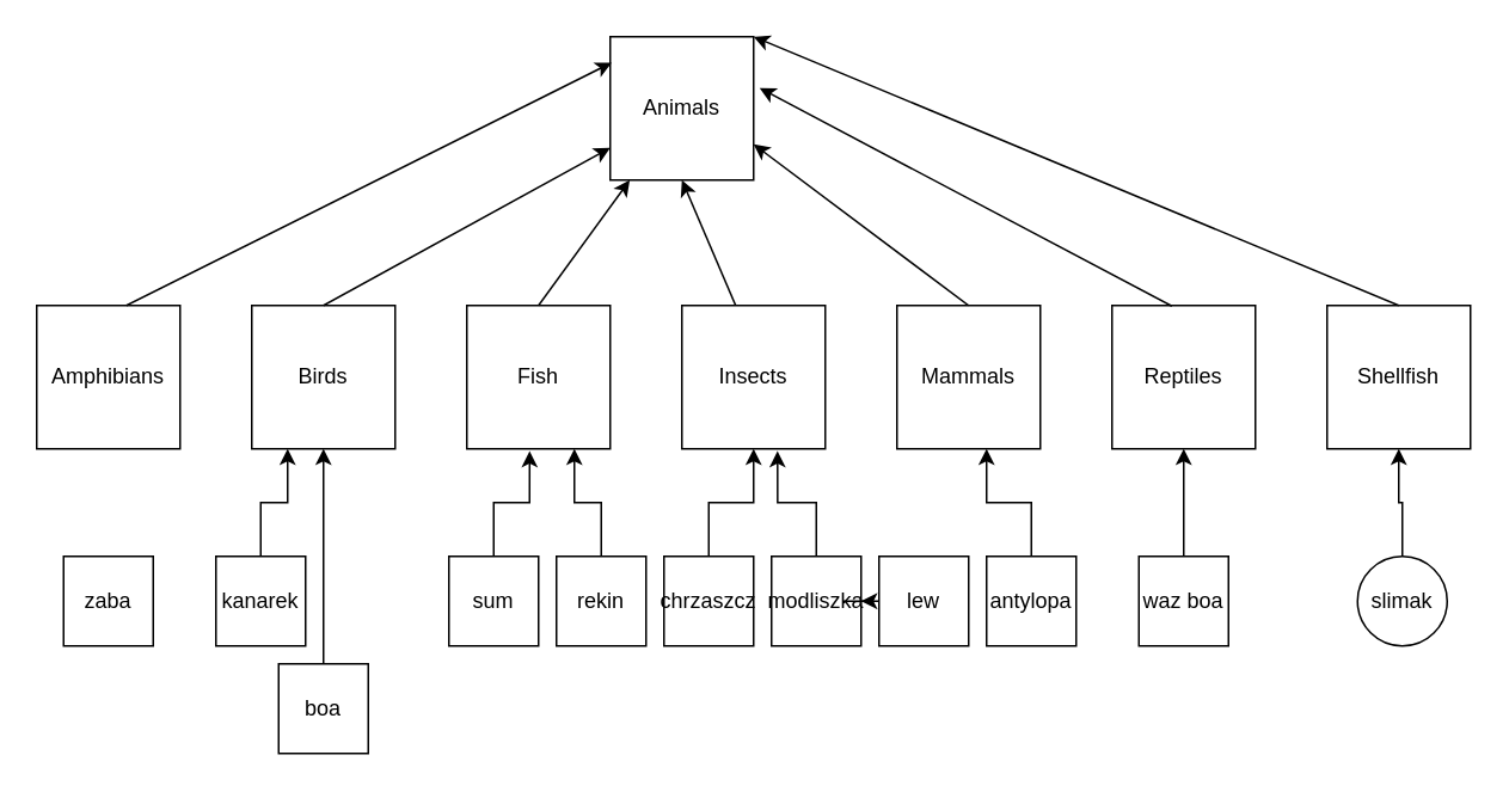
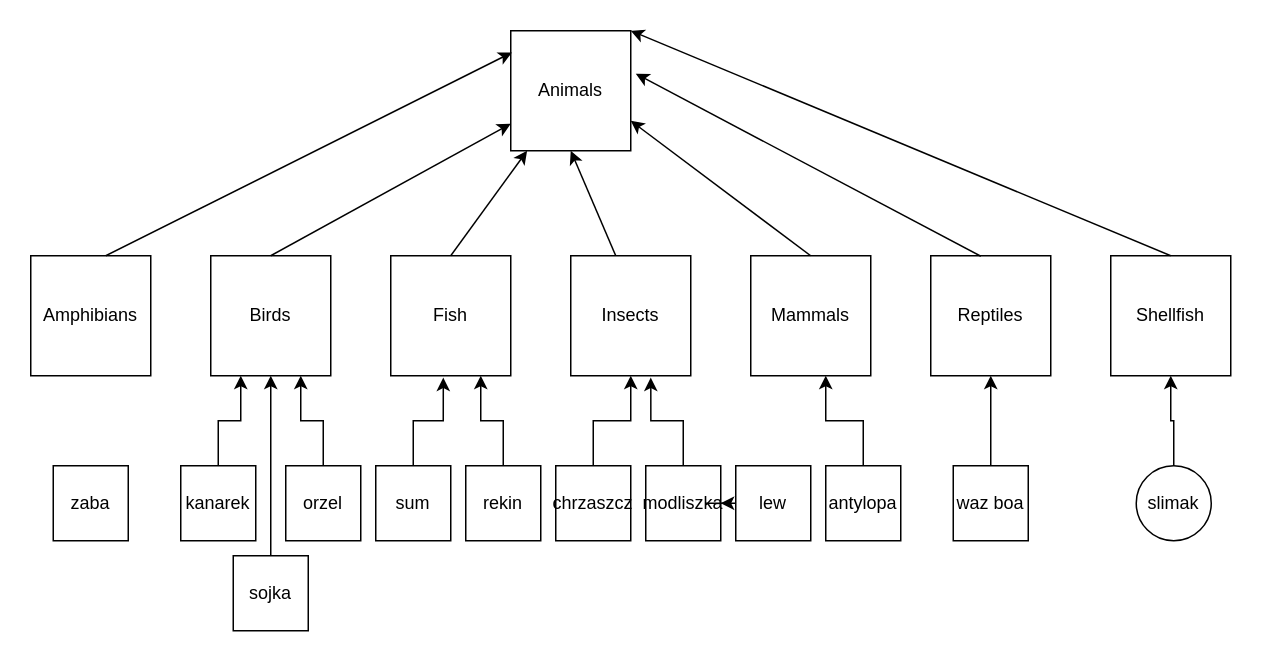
  <mxCell id="0" />
  <mxCell id="1" parent="0" />
  <mxCell id="2" value="Animals" style="whiteSpace=wrap;html=1;aspect=fixed;" vertex="1" parent="1"><mxGeometry x="340" y="20" width="80" height="80" as="geometry" /></mxCell>
  <mxCell id="3" value="Amphibians" style="whiteSpace=wrap;html=1;aspect=fixed;" vertex="1" parent="1"><mxGeometry x="20" y="170" width="80" height="80" as="geometry" /></mxCell>
  <mxCell id="4" value="Birds" style="whiteSpace=wrap;html=1;aspect=fixed;" vertex="1" parent="1"><mxGeometry x="140" y="170" width="80" height="80" as="geometry" /></mxCell>
  <mxCell id="5" value="Fish" style="whiteSpace=wrap;html=1;aspect=fixed;" vertex="1" parent="1"><mxGeometry x="260" y="170" width="80" height="80" as="geometry" /></mxCell>
  <mxCell id="6" value="Insects" style="whiteSpace=wrap;html=1;aspect=fixed;" vertex="1" parent="1"><mxGeometry x="380" y="170" width="80" height="80" as="geometry" /></mxCell>
  <mxCell id="7" value="Mammals" style="whiteSpace=wrap;html=1;aspect=fixed;" vertex="1" parent="1"><mxGeometry x="500" y="170" width="80" height="80" as="geometry" /></mxCell>
  <mxCell id="8" value="Reptiles" style="whiteSpace=wrap;html=1;aspect=fixed;" vertex="1" parent="1"><mxGeometry x="620" y="170" width="80" height="80" as="geometry" /></mxCell>
  <mxCell id="9" value="Shellfish" style="whiteSpace=wrap;html=1;aspect=fixed;" vertex="1" parent="1"><mxGeometry x="740" y="170" width="80" height="80" as="geometry" /></mxCell>
  <mxCell id="10" value="zaba" style="whiteSpace=wrap;html=1;aspect=fixed;" vertex="1" parent="1"><mxGeometry x="35" y="310" width="50" height="50" as="geometry" /></mxCell>
  <mxCell id="11" style="edgeStyle=orthogonalEdgeStyle;rounded=0;orthogonalLoop=1;jettySize=auto;html=1;entryX=0.25;entryY=1;entryDx=0;entryDy=0;" edge="1" parent="1" source="12" target="4"><mxGeometry relative="1" as="geometry" /></mxCell>
  <mxCell id="12" value="kanarek" style="whiteSpace=wrap;html=1;aspect=fixed;" vertex="1" parent="1"><mxGeometry x="120" y="310" width="50" height="50" as="geometry" /></mxCell>
+ <mxCell id="13" style="edgeStyle=orthogonalEdgeStyle;rounded=0;orthogonalLoop=1;jettySize=auto;html=1;exitX=0.5;exitY=0;exitDx=0;exitDy=0;entryX=0.75;entryY=1;entryDx=0;entryDy=0;" edge="1" parent="1" source="14" target="4"><mxGeometry relative="1" as="geometry" /></mxCell>
+ <mxCell id="14" value="orzel" style="whiteSpace=wrap;html=1;aspect=fixed;" vertex="1" parent="1"><mxGeometry x="190" y="310" width="50" height="50" as="geometry" /></mxCell>
  <mxCell id="15" style="edgeStyle=orthogonalEdgeStyle;rounded=0;orthogonalLoop=1;jettySize=auto;html=1;exitX=0.5;exitY=0;exitDx=0;exitDy=0;" edge="1" parent="1" source="16" target="4"><mxGeometry relative="1" as="geometry" /></mxCell>
- <mxCell id="16" value="boa" style="whiteSpace=wrap;html=1;aspect=fixed;" vertex="1" parent="1"><mxGeometry x="155" y="370" width="50" height="50" as="geometry" /></mxCell>
+ <mxCell id="16" value="sojka" style="whiteSpace=wrap;html=1;aspect=fixed;" vertex="1" parent="1"><mxGeometry x="155" y="370" width="50" height="50" as="geometry" /></mxCell>
  <mxCell id="17" style="edgeStyle=orthogonalEdgeStyle;rounded=0;orthogonalLoop=1;jettySize=auto;html=1;entryX=0.438;entryY=1.015;entryDx=0;entryDy=0;entryPerimeter=0;" edge="1" parent="1" source="18" target="5"><mxGeometry relative="1" as="geometry" /></mxCell>
  <mxCell id="18" value="sum" style="whiteSpace=wrap;html=1;aspect=fixed;" vertex="1" parent="1"><mxGeometry x="250" y="310" width="50" height="50" as="geometry" /></mxCell>
  <mxCell id="19" style="edgeStyle=orthogonalEdgeStyle;rounded=0;orthogonalLoop=1;jettySize=auto;html=1;exitX=0.5;exitY=0;exitDx=0;exitDy=0;entryX=0.75;entryY=1;entryDx=0;entryDy=0;" edge="1" parent="1" source="20" target="5"><mxGeometry relative="1" as="geometry" /></mxCell>
  <mxCell id="20" value="rekin" style="whiteSpace=wrap;html=1;aspect=fixed;" vertex="1" parent="1"><mxGeometry x="310" y="310" width="50" height="50" as="geometry" /></mxCell>
  <mxCell id="21" style="edgeStyle=orthogonalEdgeStyle;rounded=0;orthogonalLoop=1;jettySize=auto;html=1;" edge="1" parent="1" source="22" target="6"><mxGeometry relative="1" as="geometry" /></mxCell>
  <mxCell id="22" value="chrzaszcz" style="whiteSpace=wrap;html=1;aspect=fixed;" vertex="1" parent="1"><mxGeometry x="370" y="310" width="50" height="50" as="geometry" /></mxCell>
  <mxCell id="23" style="edgeStyle=orthogonalEdgeStyle;rounded=0;orthogonalLoop=1;jettySize=auto;html=1;entryX=0.667;entryY=1.015;entryDx=0;entryDy=0;entryPerimeter=0;" edge="1" parent="1" source="24" target="6"><mxGeometry relative="1" as="geometry" /></mxCell>
  <mxCell id="24" value="modliszka" style="whiteSpace=wrap;html=1;aspect=fixed;" vertex="1" parent="1"><mxGeometry x="430" y="310" width="50" height="50" as="geometry" /></mxCell>
  <mxCell id="25" style="edgeStyle=orthogonalEdgeStyle;rounded=0;orthogonalLoop=1;jettySize=auto;html=1;" edge="1" parent="1" source="26" target="24"><mxGeometry relative="1" as="geometry" /></mxCell>
  <mxCell id="26" value="lew" style="whiteSpace=wrap;html=1;aspect=fixed;" vertex="1" parent="1"><mxGeometry x="490" y="310" width="50" height="50" as="geometry" /></mxCell>
  <mxCell id="27" style="edgeStyle=orthogonalEdgeStyle;rounded=0;orthogonalLoop=1;jettySize=auto;html=1;" edge="1" parent="1" source="28" target="7"><mxGeometry relative="1" as="geometry"><Array as="points"><mxPoint x="575" y="280" /><mxPoint x="550" y="280" /></Array></mxGeometry></mxCell>
  <mxCell id="28" value="antylopa" style="whiteSpace=wrap;html=1;aspect=fixed;" vertex="1" parent="1"><mxGeometry x="550" y="310" width="50" height="50" as="geometry" /></mxCell>
  <mxCell id="29" style="edgeStyle=orthogonalEdgeStyle;rounded=0;orthogonalLoop=1;jettySize=auto;html=1;entryX=0.5;entryY=1;entryDx=0;entryDy=0;" edge="1" parent="1" source="30" target="8"><mxGeometry relative="1" as="geometry" /></mxCell>
  <mxCell id="30" value="waz boa" style="whiteSpace=wrap;html=1;aspect=fixed;" vertex="1" parent="1"><mxGeometry x="635" y="310" width="50" height="50" as="geometry" /></mxCell>
  <mxCell id="31" style="edgeStyle=orthogonalEdgeStyle;rounded=0;orthogonalLoop=1;jettySize=auto;html=1;entryX=0.5;entryY=1;entryDx=0;entryDy=0;" edge="1" parent="1" source="32" target="9"><mxGeometry relative="1" as="geometry" /></mxCell>
  <mxCell id="32" value="slimak" style="ellipse;whiteSpace=wrap;html=1;aspect=fixed;" vertex="1" parent="1"><mxGeometry x="757" y="310" width="50" height="50" as="geometry" /></mxCell>
  <mxCell id="33" value="" style="endArrow=classic;html=1;rounded=0;entryX=0.01;entryY=0.181;entryDx=0;entryDy=0;entryPerimeter=0;" edge="1" parent="1" target="2"><mxGeometry width="50" height="50" relative="1" as="geometry"><mxPoint x="70" y="170" as="sourcePoint" /><mxPoint x="120" y="120" as="targetPoint" /></mxGeometry></mxCell>
  <mxCell id="34" value="" style="endArrow=classic;html=1;rounded=0;exitX=0.5;exitY=0;exitDx=0;exitDy=0;" edge="1" parent="1" source="4" target="2"><mxGeometry width="50" height="50" relative="1" as="geometry"><mxPoint x="280" y="90" as="sourcePoint" /><mxPoint x="330" y="40" as="targetPoint" /></mxGeometry></mxCell>
  <mxCell id="35" value="" style="endArrow=classic;html=1;rounded=0;" edge="1" parent="1" target="2"><mxGeometry width="50" height="50" relative="1" as="geometry"><mxPoint x="300" y="170" as="sourcePoint" /><mxPoint x="350" y="120" as="targetPoint" /></mxGeometry></mxCell>
  <mxCell id="36" value="" style="endArrow=classic;html=1;rounded=0;entryX=0.5;entryY=1;entryDx=0;entryDy=0;" edge="1" parent="1" target="2"><mxGeometry width="50" height="50" relative="1" as="geometry"><mxPoint x="410" y="170" as="sourcePoint" /><mxPoint x="460" y="120" as="targetPoint" /></mxGeometry></mxCell>
  <mxCell id="37" value="" style="endArrow=classic;html=1;rounded=0;entryX=1;entryY=0.75;entryDx=0;entryDy=0;exitX=0.5;exitY=0;exitDx=0;exitDy=0;" edge="1" parent="1" source="7" target="2"><mxGeometry width="50" height="50" relative="1" as="geometry"><mxPoint x="530" y="130" as="sourcePoint" /><mxPoint x="580" y="80" as="targetPoint" /></mxGeometry></mxCell>
  <mxCell id="38" value="" style="endArrow=classic;html=1;rounded=0;entryX=1.042;entryY=0.358;entryDx=0;entryDy=0;entryPerimeter=0;exitX=0.417;exitY=0.004;exitDx=0;exitDy=0;exitPerimeter=0;" edge="1" parent="1" source="8" target="2"><mxGeometry width="50" height="50" relative="1" as="geometry"><mxPoint x="570" y="120" as="sourcePoint" /><mxPoint x="620" y="70" as="targetPoint" /></mxGeometry></mxCell>
  <mxCell id="39" value="" style="endArrow=classic;html=1;rounded=0;entryX=1;entryY=0;entryDx=0;entryDy=0;exitX=0.5;exitY=0;exitDx=0;exitDy=0;" edge="1" parent="1" source="9" target="2"><mxGeometry width="50" height="50" relative="1" as="geometry"><mxPoint x="570" y="70" as="sourcePoint" /><mxPoint x="620" y="20" as="targetPoint" /></mxGeometry></mxCell>
